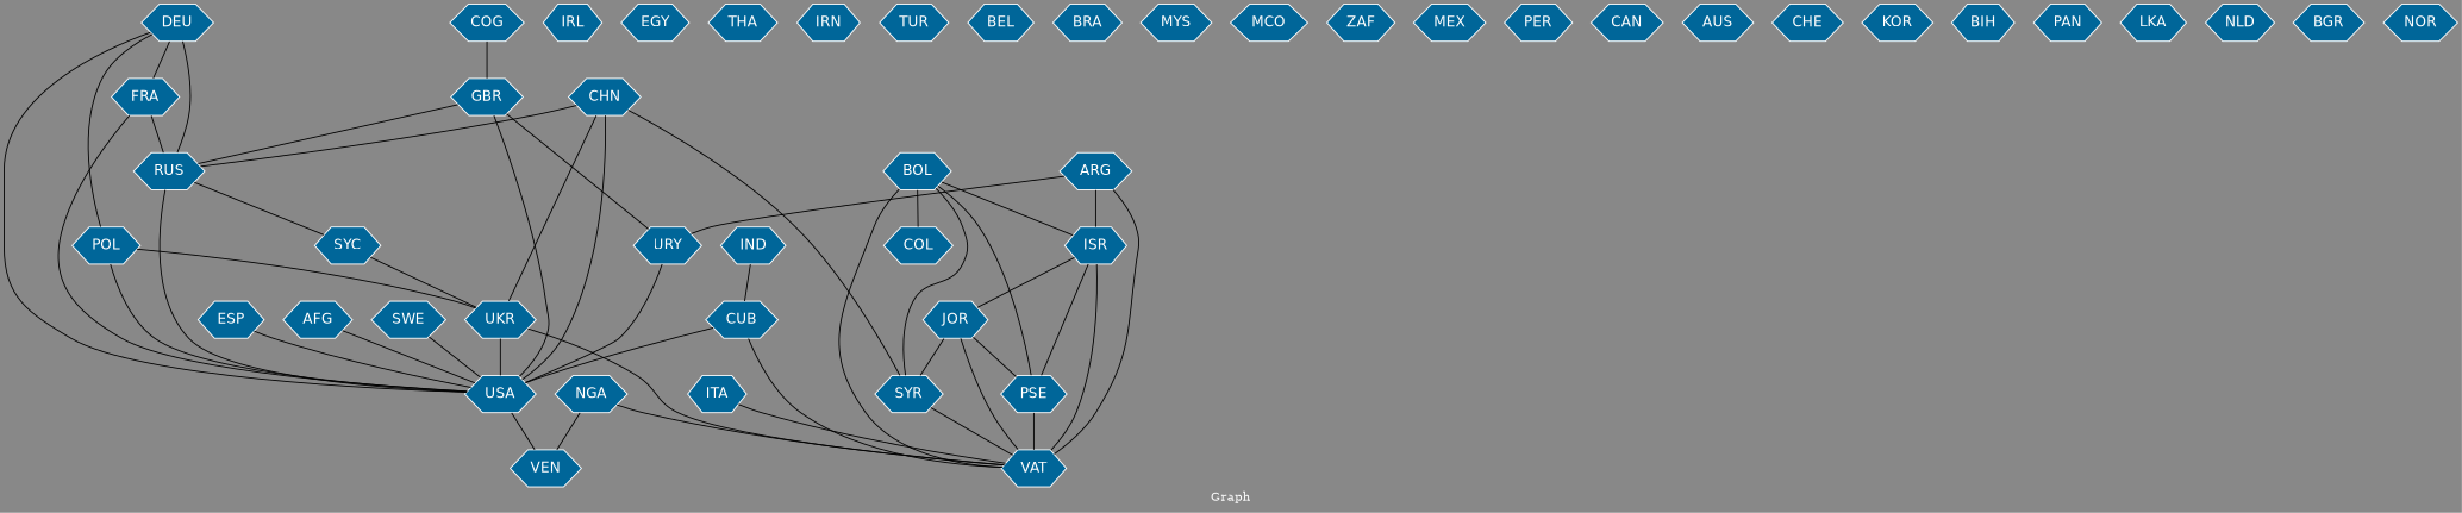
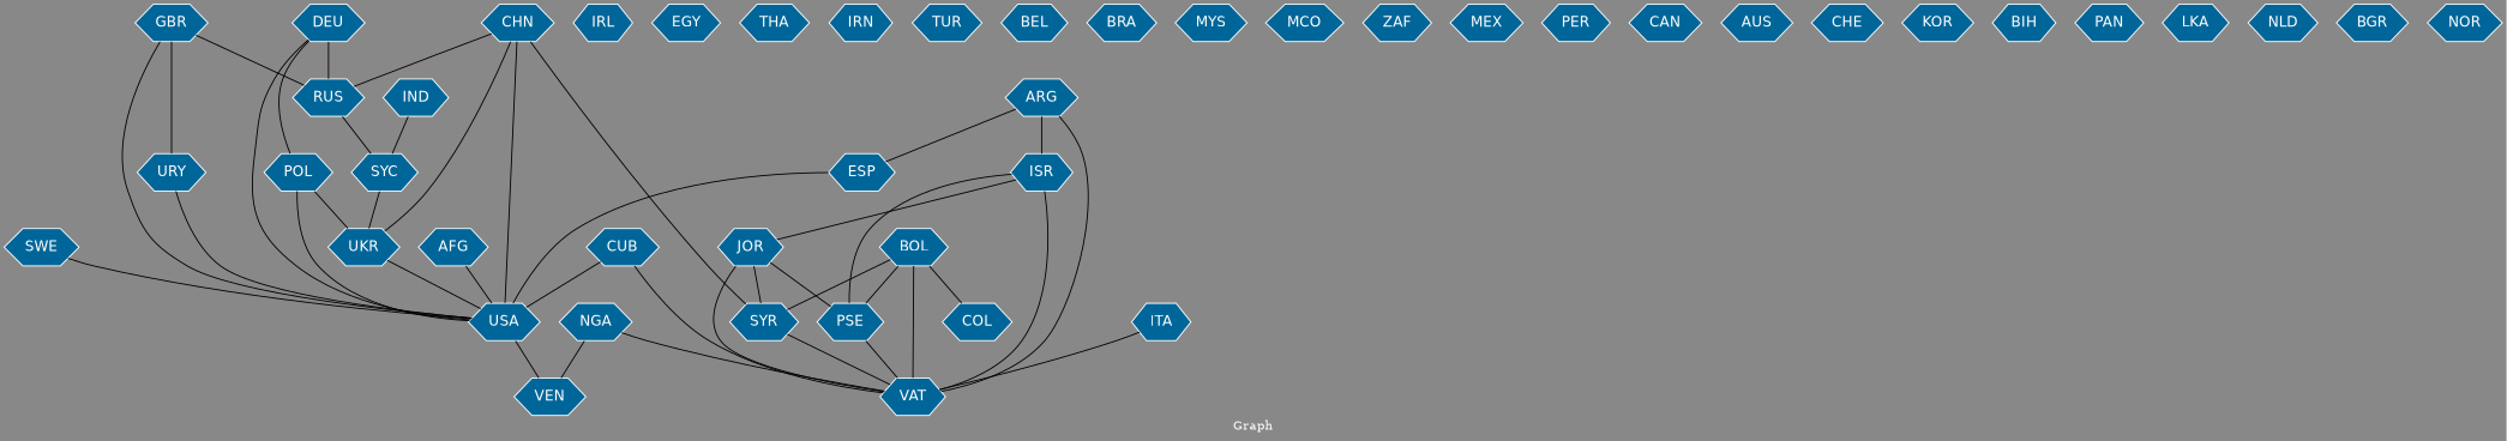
  graph {
    bgcolor="#888888"
    fontcolor=white
    fontsize=12
    label="Graph"
    node [color=white fillcolor="#006699" fontcolor=white fontname=Helvetica shape=hexagon style=filled]
    edge [arrowhead=open color=black fontcolor=white fontname=Courier fontsize=12 weight=1]
    n1 [label=URY]
    n2 [label=USA]
    n3 [label=VEN]
    n4 [label=IRL]
    n5 [label=VAT]
    n6 [label=PSE]
-   n7 [label=FRA]
    n8 [label=RUS]
    n9 [label=SYC]
    n10 [label=UKR]
    n11 [label=SYR]
    n12 [label=EGY]
    n13 [label=ITA]
    n14 [label=COL]
    n15 [label=THA]
    n16 [label=ESP]
    n17 [label=CHN]
    n18 [label=POL]
    n19 [label=IRN]
    n20 [label=NGA]
    n21 [label=BOL]
    n22 [label=ISR]
    n23 [label=JOR]
    n24 [label=IND]
    n25 [label=CUB]
    n26 [label=TUR]
    n27 [label=AFG]
    n28 [label=BEL]
    n29 [label=BRA]
    n30 [label=DEU]
    n31 [label=GBR]
    n32 [label=MYS]
    n33 [label=MCO]
    n34 [label=ZAF]
    n35 [label=MEX]
    n36 [label=PER]
    n37 [label=CAN]
    n38 [label=AUS]
    n39 [label=ARG]
    n40 [label=CHE]
    n41 [label=KOR]
    n42 [label=SWE]
    n43 [label=BIH]
    n44 [label=PAN]
    n45 [label=LKA]
    n46 [label=NLD]
    n47 [label=BGR]
    n48 [label=NOR]
-   n49 [label=COG]
    n1 -- n2
    n2 -- n3 [weight=4]
    n6 -- n5 [weight=10]
-   n7 -- n2
-   n7 -- n8 [weight=2]
-   n8 -- n2 [weight=8]
    n8 -- n9
    n9 -- n10
    n10 -- n2 [weight=3]
-   n10 -- n5
    n11 -- n5 [weight=4]
    n13 -- n5
    n16 -- n2
    n17 -- n2 [weight=8]
    n17 -- n8 [weight=4]
    n17 -- n10
    n17 -- n11
    n18 -- n2
    n18 -- n10
    n20 -- n3 [weight=4]
    n20 -- n5
    n21 -- n5 [weight=7]
    n21 -- n6 [weight=2]
    n21 -- n11
    n21 -- n14
-   n21 -- n22
    n22 -- n5 [weight=13]
    n22 -- n6 [weight=8]
    n22 -- n23
    n23 -- n5 [weight=4]
    n23 -- n6
    n23 -- n11
-   n24 -- n25
+   n24 -- n9
    n25 -- n2 [weight=2]
    n25 -- n5
    n27 -- n2
    n30 -- n2
-   n30 -- n7
    n30 -- n8 [weight=3]
    n30 -- n18
    n31 -- n1
    n31 -- n2
    n31 -- n8
-   n39 -- n1
+   n39 -- n16
    n39 -- n5
    n39 -- n22
    n42 -- n2
-   n49 -- n31
  }
